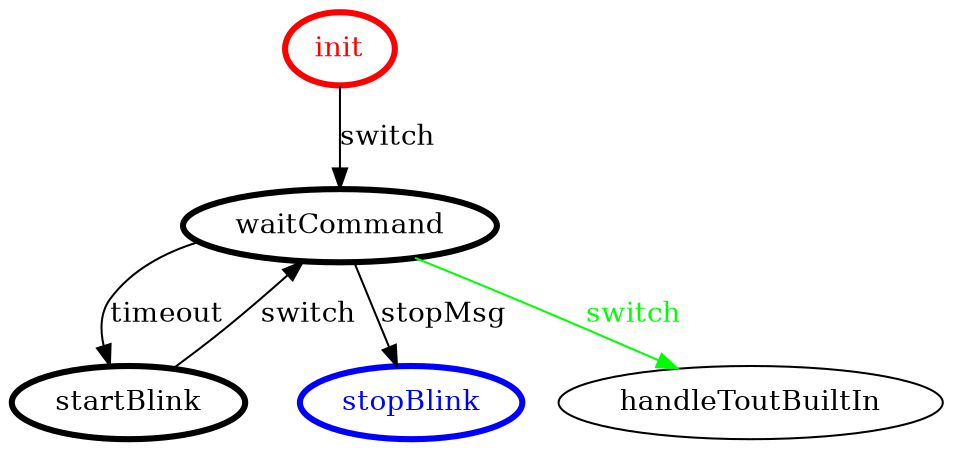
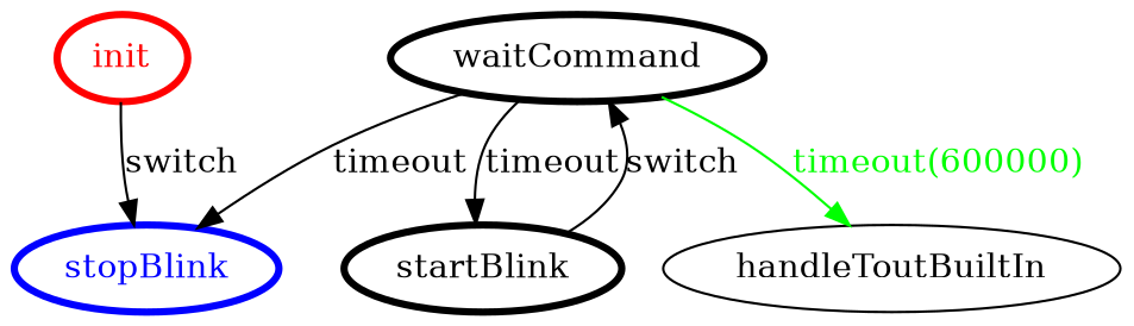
  digraph {
    rankdir=TB
    node [color=black fontcolor=black penwidth=3]
    edge [color=black fontcolor=black]
    init [color=red fontcolor=red]
    waitCommand
    startBlink
    stopBlink [color=blue fontcolor=blue]
    handleToutBuiltIn [color="" fontcolor="" penwidth=""]
-   init -> waitCommand [label=switch]
+   init -> stopBlink [label=switch]
    waitCommand -> startBlink [label=timeout]
-   waitCommand -> stopBlink [label=stopMsg]
-   waitCommand -> handleToutBuiltIn [color=green fontcolor=green label=switch]
+   waitCommand -> stopBlink [label=timeout]
+   waitCommand -> handleToutBuiltIn [color=green fontcolor=green label="timeout(600000)"]
    startBlink -> waitCommand [label=switch]
  }
